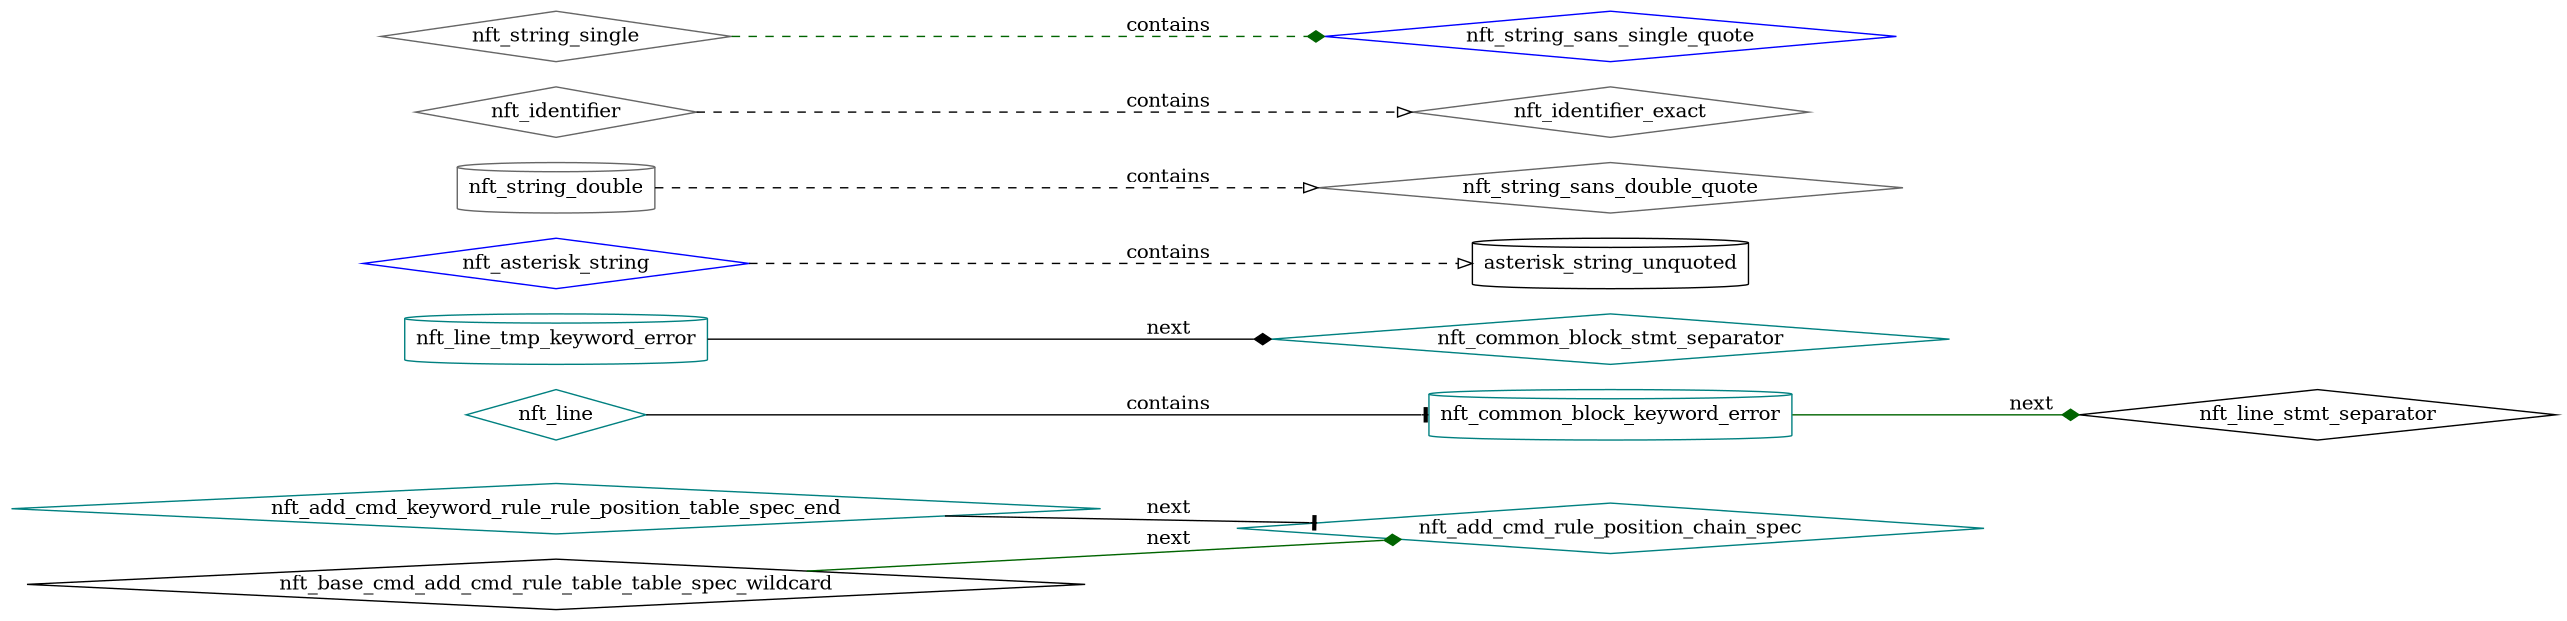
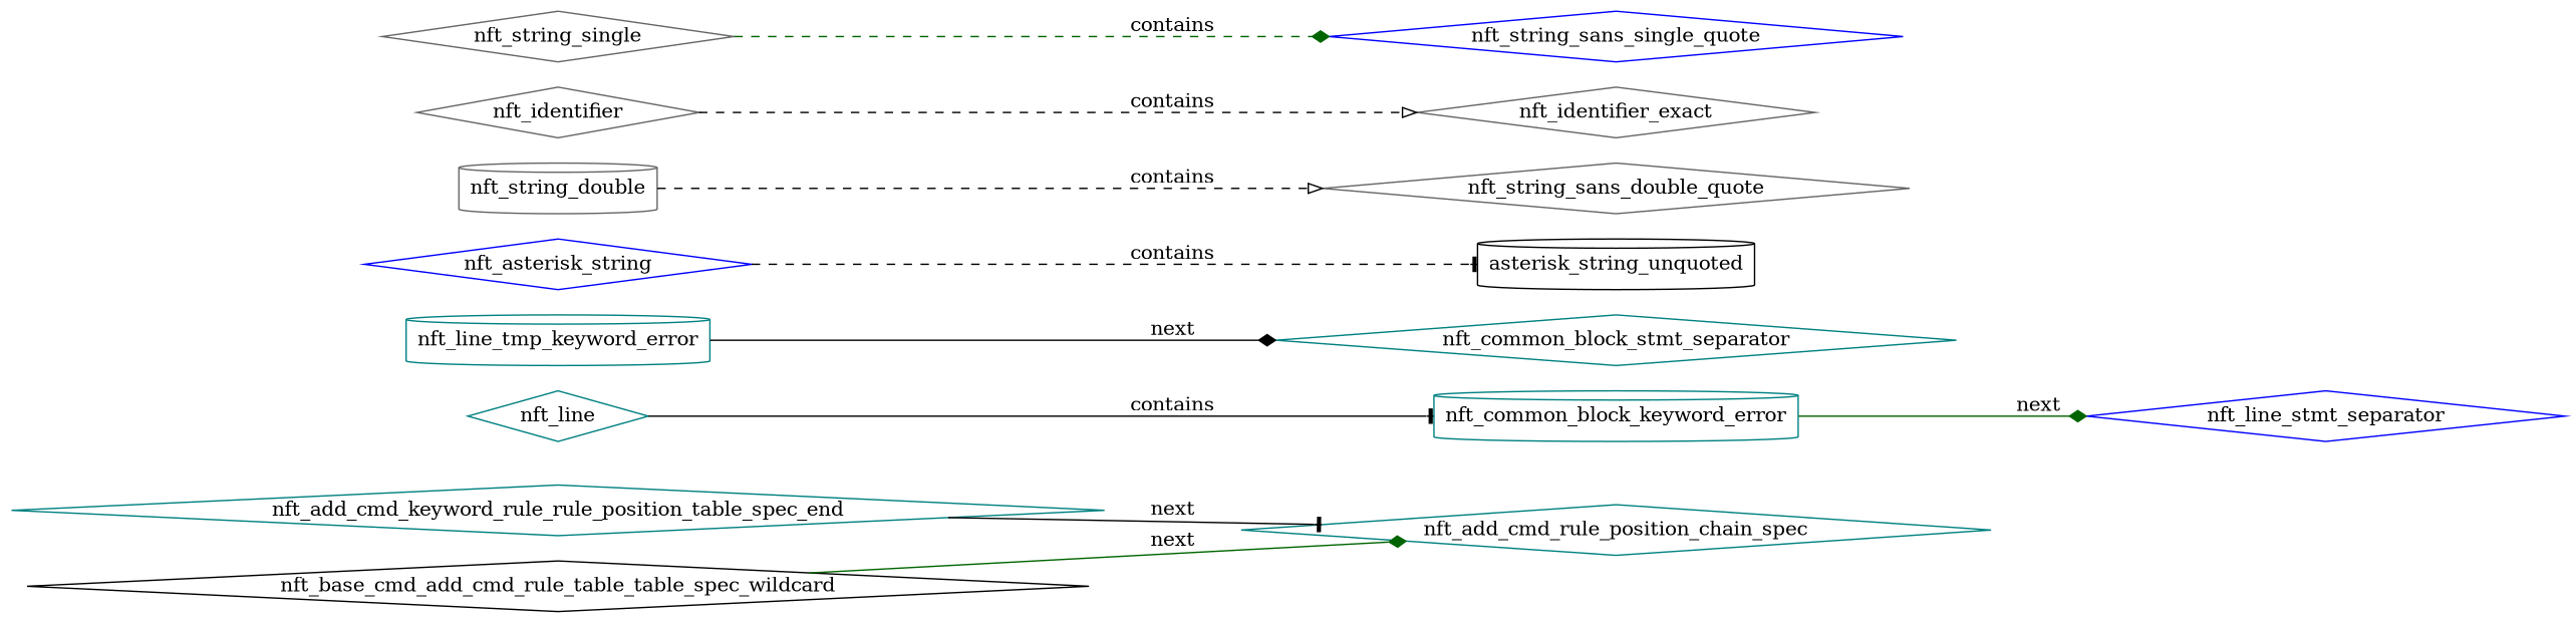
  digraph {
    rankdir=LR
    node [color=teal shape=diamond]
    edge [arrowhead=diamond color=black]
    nft_add_cmd_keyword_rule_rule_position_table_spec_end
    nft_add_cmd_rule_position_chain_spec
    nft_common_block_keyword_error [shape=cylinder]
-   nft_line_stmt_separator [color=black]
+   nft_line_stmt_separator [color=blue]
    nft_line_tmp_keyword_error [shape=cylinder]
    nft_common_block_stmt_separator
    n7 [color=black label=nft_base_cmd_add_cmd_rule_table_table_spec_wildcard]
    nft_line
    nft_asterisk_string [color=blue]
    n10 [color=black label=asterisk_string_unquoted shape=cylinder]
    nft_string_double [color=gray40 shape=cylinder]
    nft_string_sans_double_quote [color=gray40]
    nft_identifier [color=gray40]
    nft_identifier_exact [color=gray40]
    nft_string_single [color=gray40]
    nft_string_sans_single_quote [color=blue]
    nft_add_cmd_keyword_rule_rule_position_table_spec_end -> nft_add_cmd_rule_position_chain_spec [arrowhead=tee label=next]
    nft_common_block_keyword_error -> nft_line_stmt_separator [color=darkgreen label=next]
    nft_line_tmp_keyword_error -> nft_common_block_stmt_separator [label=next]
    n7 -> nft_add_cmd_rule_position_chain_spec [color=darkgreen label=next]
    nft_line -> nft_common_block_keyword_error [arrowhead=tee label=contains]
-   nft_asterisk_string -> n10 [arrowhead=onormal label=contains style=dashed]
+   nft_asterisk_string -> n10 [arrowhead=tee label=contains style=dashed]
    nft_string_double -> nft_string_sans_double_quote [arrowhead=onormal label=contains style=dashed]
    nft_identifier -> nft_identifier_exact [arrowhead=onormal label=contains style=dashed]
    nft_string_single -> nft_string_sans_single_quote [color=darkgreen label=contains style=dashed]
  }
